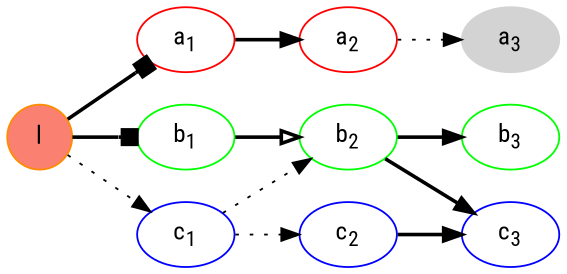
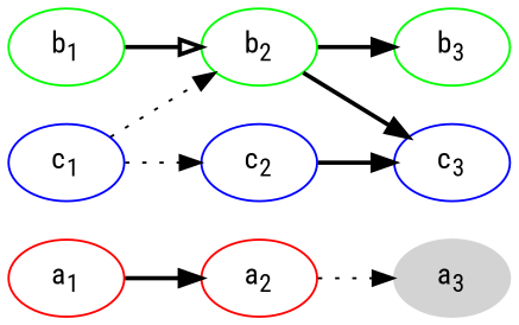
  digraph {
    rankdir=LR
    fontname="Roboto Condensed"
    node [color=green fontname="Roboto Condensed"]
    edge [style=bold arrowhead=normal fontname="Roboto Condensed"]
    n1 [color=red label=<a<sub>1</sub>>]
    n2 [color=red label=<a<sub>2</sub>>]
    n3 [color=lightgrey label=<a<sub>3</sub>> style=filled]
    n4 [label=<b<sub>1</sub>>]
    n5 [label=<b<sub>2</sub>>]
    n6 [label=<b<sub>3</sub>>]
    n7 [color=blue label=<c<sub>1</sub>>]
    n8 [color=blue label=<c<sub>2</sub>>]
    n9 [color=blue label=<c<sub>3</sub>>]
-   l [style=filled fillcolor=salmon color=darkorange shape=circle]
    subgraph sub_1 {
      n1
      n2
      n3
    }
    subgraph sub_2 {
      n4
      n5
      n6
    }
    subgraph sub_3 {
      n7
      n8
      n9
    }
    n1 -> n2
    n2 -> n3 [style=dotted]
    n4 -> n5 [arrowhead=onormal]
    n5 -> n6
    n5 -> n9
    n7 -> n5 [style=dotted]
    n7 -> n8 [style=dotted]
    n8 -> n9
-   l -> n1 [arrowhead=box]
-   l -> n4 [arrowhead=box]
-   l -> n7 [style=dotted]
  }
